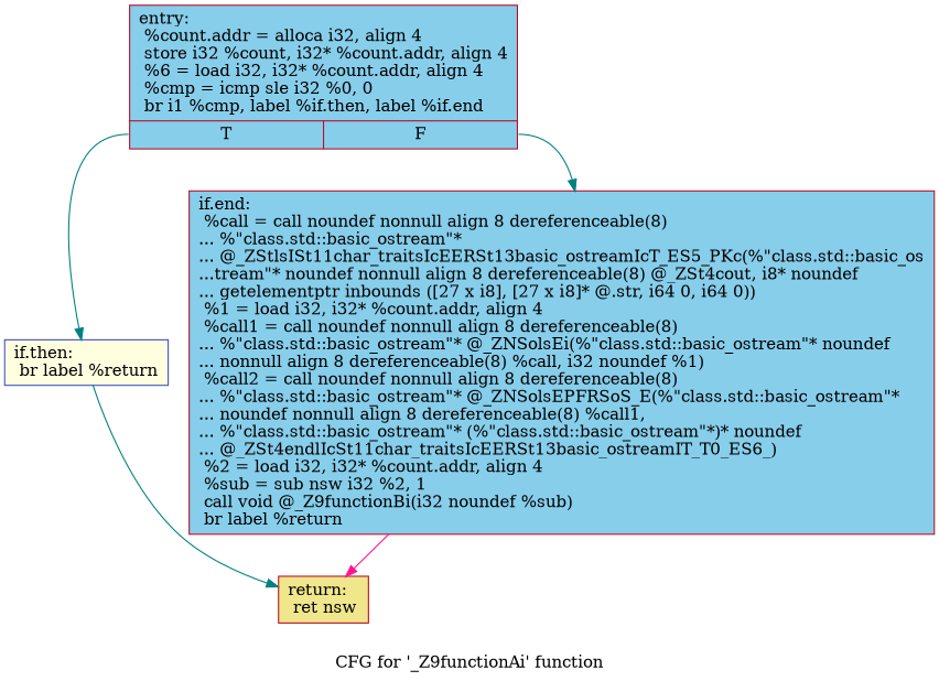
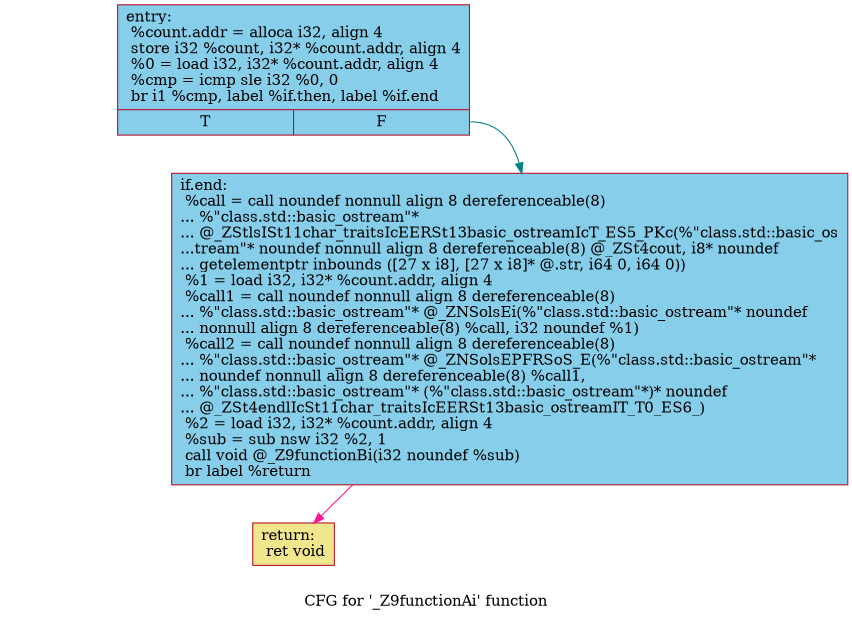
  digraph {
    label="CFG for '_Z9functionAi' function"
    node [color="#b70d28ff" fillcolor=skyblue shape=record style=filled]
    edge [color=teal]
-   n1 [label="{entry:\l  %count.addr = alloca i32, align 4\l  store i32 %count, i32* %count.addr, align 4\l  %6 = load i32, i32* %count.addr, align 4\l  %cmp = icmp sle i32 %0, 0\l  br i1 %cmp, label %if.then, label %if.end\l|{<s0>T|<s1>F}}"]
-   n2 [color="#3d50c3ff" fillcolor=lightyellow label="{if.then:                                          \l  br label %return\l}"]
+   n1 [label="{entry:\l  %count.addr = alloca i32, align 4\l  store i32 %count, i32* %count.addr, align 4\l  %0 = load i32, i32* %count.addr, align 4\l  %cmp = icmp sle i32 %0, 0\l  br i1 %cmp, label %if.then, label %if.end\l|{<s0>T|<s1>F}}"]
    n3 [label="{if.end:                                           \l  %call = call noundef nonnull align 8 dereferenceable(8)\l... %\"class.std::basic_ostream\"*\l... @_ZStlsISt11char_traitsIcEERSt13basic_ostreamIcT_ES5_PKc(%\"class.std::basic_os\l...tream\"* noundef nonnull align 8 dereferenceable(8) @_ZSt4cout, i8* noundef\l... getelementptr inbounds ([27 x i8], [27 x i8]* @.str, i64 0, i64 0))\l  %1 = load i32, i32* %count.addr, align 4\l  %call1 = call noundef nonnull align 8 dereferenceable(8)\l... %\"class.std::basic_ostream\"* @_ZNSolsEi(%\"class.std::basic_ostream\"* noundef\l... nonnull align 8 dereferenceable(8) %call, i32 noundef %1)\l  %call2 = call noundef nonnull align 8 dereferenceable(8)\l... %\"class.std::basic_ostream\"* @_ZNSolsEPFRSoS_E(%\"class.std::basic_ostream\"*\l... noundef nonnull align 8 dereferenceable(8) %call1,\l... %\"class.std::basic_ostream\"* (%\"class.std::basic_ostream\"*)* noundef\l... @_ZSt4endlIcSt11char_traitsIcEERSt13basic_ostreamIT_T0_ES6_)\l  %2 = load i32, i32* %count.addr, align 4\l  %sub = sub nsw i32 %2, 1\l  call void @_Z9functionBi(i32 noundef %sub)\l  br label %return\l}"]
-   n4 [fillcolor=khaki label="{return:                                           \l  ret nsw\l}"]
-   n1 -> n2 [tailport=s0]
+   n4 [fillcolor=khaki label="{return:                                           \l  ret void\l}"]
    n1 -> n3 [tailport=s1]
-   n2 -> n4
    n3 -> n4 [color=deeppink]
  }
